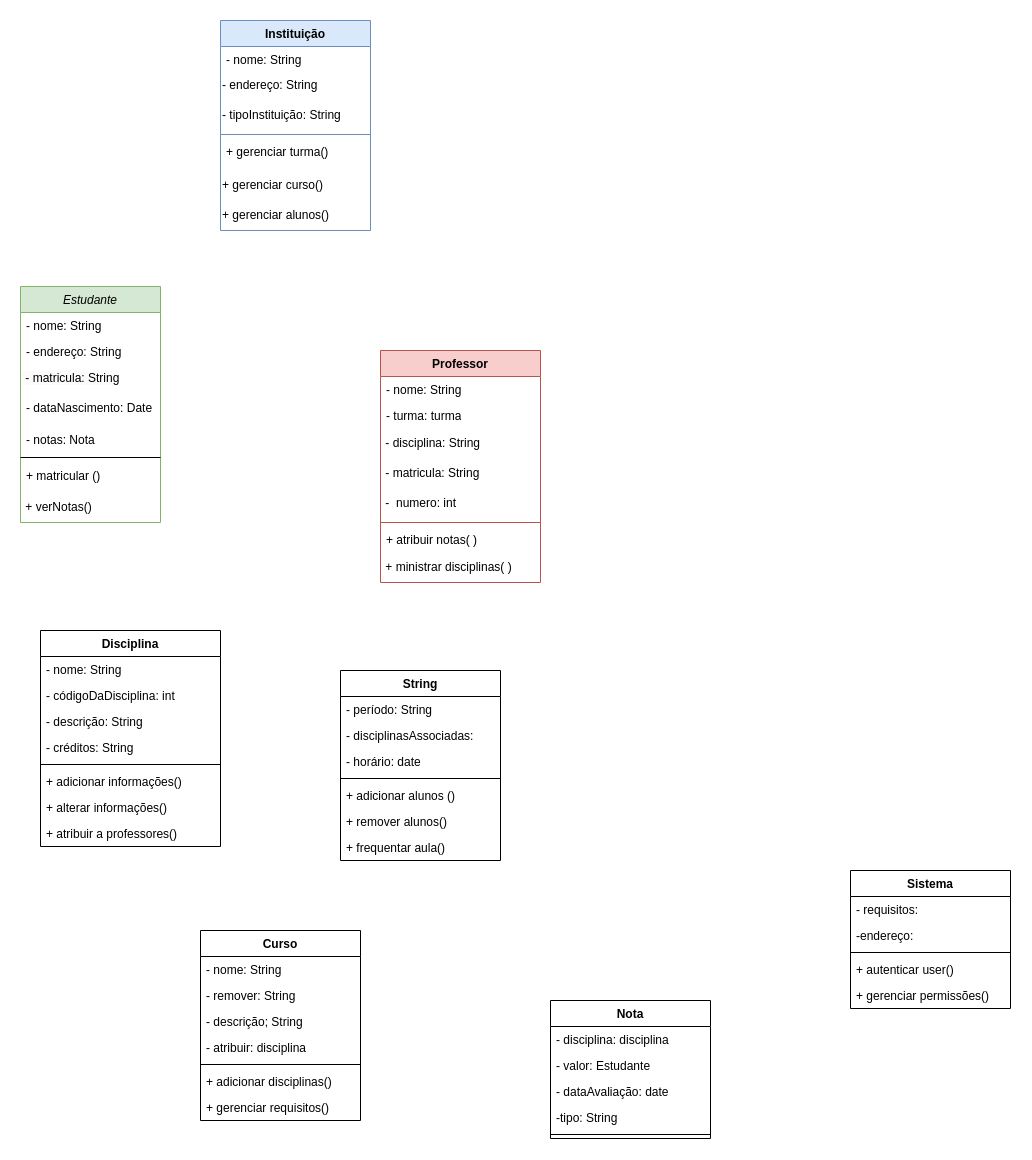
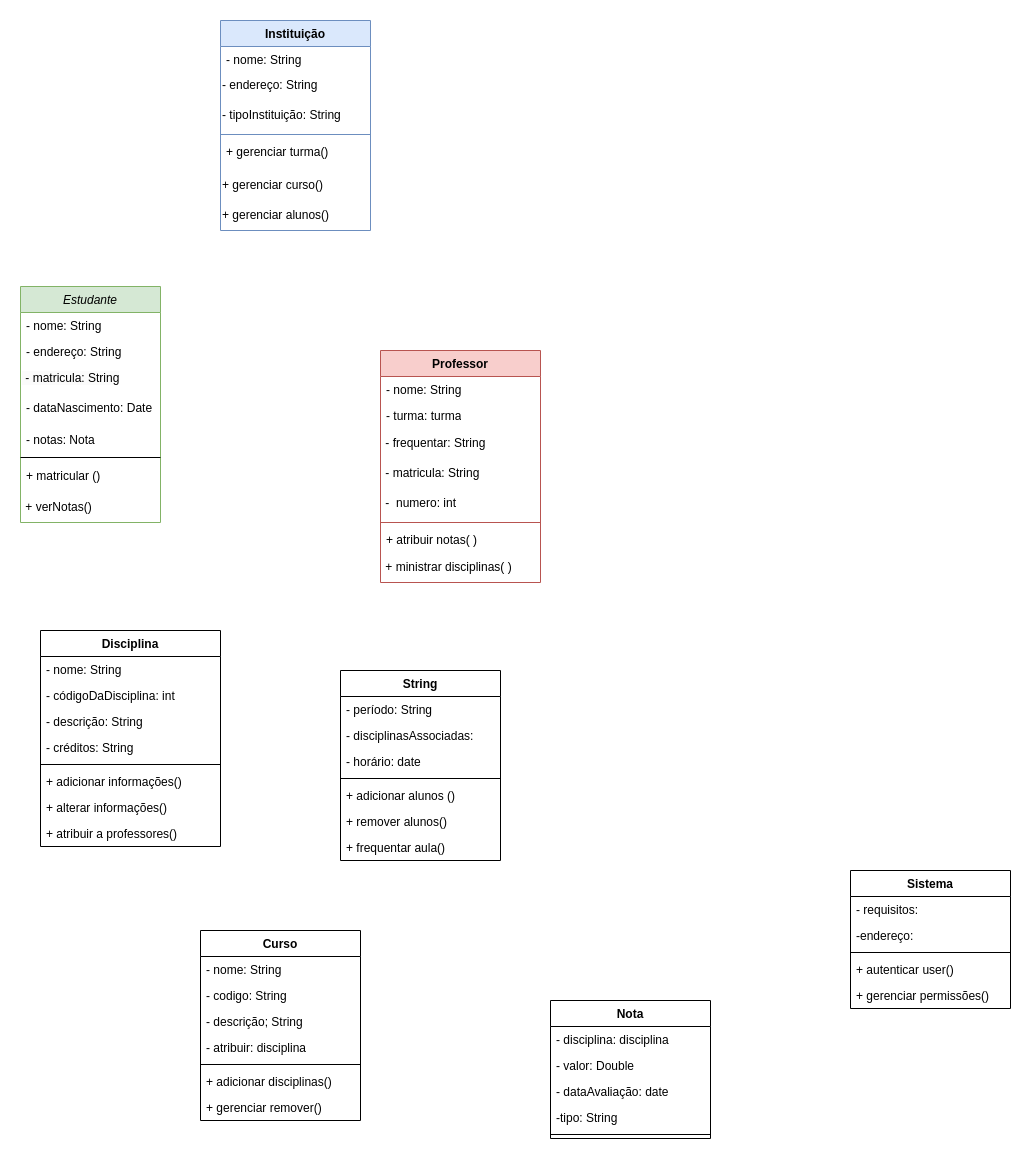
  <mxCell id="0" />
  <mxCell id="1" parent="0" />
  <mxCell id="2" value="Estudante" style="swimlane;fontStyle=2;align=center;verticalAlign=top;childLayout=stackLayout;horizontal=1;startSize=26;horizontalStack=0;resizeParent=1;resizeLast=0;collapsible=1;marginBottom=0;rounded=0;shadow=0;strokeWidth=1;fillColor=#d5e8d4;strokeColor=#82b366;" parent="1" vertex="1"><mxGeometry x="20" y="286" width="140" height="236" as="geometry"><mxRectangle x="230" y="140" width="160" height="26" as="alternateBounds" /></mxGeometry></mxCell>
  <mxCell id="3" value="- nome: String" style="text;align=left;verticalAlign=top;spacingLeft=4;spacingRight=4;overflow=hidden;rotatable=0;points=[[0,0.5],[1,0.5]];portConstraint=eastwest;" parent="2" vertex="1"><mxGeometry y="26" width="140" height="26" as="geometry" /></mxCell>
  <mxCell id="4" value="- endereço: String&#10;" style="text;align=left;verticalAlign=top;spacingLeft=4;spacingRight=4;overflow=hidden;rotatable=0;points=[[0,0.5],[1,0.5]];portConstraint=eastwest;rounded=0;shadow=0;html=0;" parent="2" vertex="1"><mxGeometry y="52" width="140" height="26" as="geometry" /></mxCell>
  <mxCell id="5" value="&lt;span style=&quot;color: rgb(0, 0, 0); font-family: Helvetica; font-size: 12px; font-style: normal; font-variant-ligatures: normal; font-variant-caps: normal; font-weight: 400; letter-spacing: normal; orphans: 2; text-indent: 0px; text-transform: none; widows: 2; word-spacing: 0px; -webkit-text-stroke-width: 0px; background-color: rgb(251, 251, 251); text-decoration-thickness: initial; text-decoration-style: initial; text-decoration-color: initial; float: none; display: inline !important;&quot;&gt;&amp;nbsp;- matricula: String&lt;/span&gt;" style="text;html=1;align=left;verticalAlign=top;resizable=0;points=[];autosize=1;" parent="2" vertex="1"><mxGeometry y="78" width="140" height="30" as="geometry" /></mxCell>
  <mxCell id="6" value="- dataNascimento: Date&#10;&#10;" style="text;align=left;verticalAlign=top;spacingLeft=4;spacingRight=4;overflow=hidden;rotatable=0;points=[[0,0.5],[1,0.5]];portConstraint=eastwest;rounded=0;shadow=0;html=0;whiteSpace=wrap;" parent="2" vertex="1"><mxGeometry y="108" width="140" height="32" as="geometry" /></mxCell>
  <mxCell id="7" value="- notas: Nota" style="text;strokeColor=none;fillColor=none;align=left;verticalAlign=top;spacingLeft=4;spacingRight=4;overflow=hidden;rotatable=0;points=[[0,0.5],[1,0.5]];portConstraint=eastwest;whiteSpace=wrap;html=1;" vertex="1" parent="2"><mxGeometry y="140" width="140" height="26" as="geometry" /></mxCell>
  <mxCell id="8" value="" style="line;strokeWidth=1;rotatable=0;dashed=0;labelPosition=right;align=left;verticalAlign=middle;spacingTop=0;spacingLeft=6;points=[];portConstraint=eastwest;" parent="2" vertex="1"><mxGeometry y="166" width="140" height="10" as="geometry" /></mxCell>
  <mxCell id="9" value="" style="line;html=1;strokeWidth=1;align=left;verticalAlign=middle;spacingTop=-1;spacingLeft=3;spacingRight=3;rotatable=0;labelPosition=right;points=[];portConstraint=eastwest;" parent="2" vertex="1"><mxGeometry y="176" width="140" as="geometry" /></mxCell>
  <mxCell id="10" value="+ matricular ()" style="text;align=left;verticalAlign=top;spacingLeft=4;spacingRight=4;overflow=hidden;rotatable=0;points=[[0,0.5],[1,0.5]];portConstraint=eastwest;" parent="2" vertex="1"><mxGeometry y="176" width="140" height="30" as="geometry" /></mxCell>
  <mxCell id="11" value="&amp;nbsp;+ verNotas()" style="text;html=1;align=left;verticalAlign=middle;whiteSpace=wrap;rounded=0;" parent="2" vertex="1"><mxGeometry y="206" width="140" height="30" as="geometry" /></mxCell>
  <mxCell id="12" value="Instituição" style="swimlane;fontStyle=1;align=center;verticalAlign=top;childLayout=stackLayout;horizontal=1;startSize=26;horizontalStack=0;resizeParent=1;resizeParentMax=0;resizeLast=0;collapsible=1;marginBottom=0;whiteSpace=wrap;html=1;labelBackgroundColor=none;fillColor=#dae8fc;strokeColor=#6c8ebf;" vertex="1" parent="1"><mxGeometry x="220" y="20" width="150" height="210" as="geometry" /></mxCell>
  <mxCell id="13" value="- nome: String&lt;br&gt;" style="text;strokeColor=none;fillColor=none;align=left;verticalAlign=top;spacingLeft=4;spacingRight=4;overflow=hidden;rotatable=0;points=[[0,0.5],[1,0.5]];portConstraint=eastwest;whiteSpace=wrap;html=1;" vertex="1" parent="12"><mxGeometry y="26" width="150" height="24" as="geometry" /></mxCell>
  <mxCell id="14" value="- endereço: String" style="text;html=1;strokeColor=none;fillColor=none;align=left;verticalAlign=middle;whiteSpace=wrap;rounded=0;labelBackgroundColor=default;" vertex="1" parent="12"><mxGeometry y="50" width="150" height="30" as="geometry" /></mxCell>
  <mxCell id="15" value="- tipoInstituição: String" style="text;html=1;strokeColor=none;fillColor=none;align=left;verticalAlign=middle;whiteSpace=wrap;rounded=0;" vertex="1" parent="12"><mxGeometry y="80" width="150" height="30" as="geometry" /></mxCell>
  <mxCell id="16" value="" style="line;strokeWidth=1;fillColor=none;align=left;verticalAlign=middle;spacingTop=-1;spacingLeft=3;spacingRight=3;rotatable=0;labelPosition=right;points=[];portConstraint=eastwest;strokeColor=inherit;" vertex="1" parent="12"><mxGeometry y="110" width="150" height="8" as="geometry" /></mxCell>
  <mxCell id="17" value="+ gerenciar turma()" style="text;strokeColor=none;fillColor=none;align=left;verticalAlign=top;spacingLeft=4;spacingRight=4;overflow=hidden;rotatable=0;points=[[0,0.5],[1,0.5]];portConstraint=eastwest;whiteSpace=wrap;html=1;" vertex="1" parent="12"><mxGeometry y="118" width="150" height="32" as="geometry" /></mxCell>
  <mxCell id="18" value="+ gerenciar curso()" style="text;html=1;strokeColor=none;fillColor=none;align=left;verticalAlign=middle;whiteSpace=wrap;rounded=0;" vertex="1" parent="12"><mxGeometry y="150" width="150" height="30" as="geometry" /></mxCell>
  <mxCell id="19" value="+ gerenciar alunos()" style="text;html=1;strokeColor=none;fillColor=none;align=left;verticalAlign=middle;whiteSpace=wrap;rounded=0;" vertex="1" parent="12"><mxGeometry y="180" width="150" height="30" as="geometry" /></mxCell>
  <mxCell id="20" value="Professor" style="swimlane;fontStyle=1;align=center;verticalAlign=top;childLayout=stackLayout;horizontal=1;startSize=26;horizontalStack=0;resizeParent=1;resizeParentMax=0;resizeLast=0;collapsible=1;marginBottom=0;whiteSpace=wrap;html=1;labelBackgroundColor=none;fillColor=#f8cecc;strokeColor=#b85450;" vertex="1" parent="1"><mxGeometry x="380" y="350" width="160" height="232" as="geometry" /></mxCell>
  <mxCell id="21" value="- nome: String" style="text;strokeColor=none;fillColor=none;align=left;verticalAlign=top;spacingLeft=4;spacingRight=4;overflow=hidden;rotatable=0;points=[[0,0.5],[1,0.5]];portConstraint=eastwest;whiteSpace=wrap;html=1;" vertex="1" parent="20"><mxGeometry y="26" width="160" height="26" as="geometry" /></mxCell>
  <mxCell id="22" value="- turma: turma" style="text;strokeColor=none;fillColor=none;align=left;verticalAlign=top;spacingLeft=4;spacingRight=4;overflow=hidden;rotatable=0;points=[[0,0.5],[1,0.5]];portConstraint=eastwest;whiteSpace=wrap;html=1;" vertex="1" parent="20"><mxGeometry y="52" width="160" height="26" as="geometry" /></mxCell>
- <mxCell id="23" value="&amp;nbsp;- disciplina: String" style="text;html=1;strokeColor=none;fillColor=none;align=left;verticalAlign=middle;whiteSpace=wrap;rounded=0;" vertex="1" parent="20"><mxGeometry y="78" width="160" height="30" as="geometry" /></mxCell>
+ <mxCell id="23" value="&amp;nbsp;- frequentar: String" style="text;html=1;strokeColor=none;fillColor=none;align=left;verticalAlign=middle;whiteSpace=wrap;rounded=0;" vertex="1" parent="20"><mxGeometry y="78" width="160" height="30" as="geometry" /></mxCell>
  <mxCell id="24" value="&amp;nbsp;- matricula: String" style="text;html=1;strokeColor=none;fillColor=none;align=left;verticalAlign=middle;whiteSpace=wrap;rounded=0;" vertex="1" parent="20"><mxGeometry y="108" width="160" height="30" as="geometry" /></mxCell>
  <mxCell id="25" value="&amp;nbsp;-&amp;nbsp; numero: int" style="text;html=1;strokeColor=none;fillColor=none;align=left;verticalAlign=middle;whiteSpace=wrap;rounded=0;" vertex="1" parent="20"><mxGeometry y="138" width="160" height="30" as="geometry" /></mxCell>
  <mxCell id="26" value="" style="line;strokeWidth=1;fillColor=none;align=left;verticalAlign=middle;spacingTop=-1;spacingLeft=3;spacingRight=3;rotatable=0;labelPosition=right;points=[];portConstraint=eastwest;strokeColor=inherit;" vertex="1" parent="20"><mxGeometry y="168" width="160" height="8" as="geometry" /></mxCell>
  <mxCell id="27" value="+ atribuir notas( )&lt;br&gt;" style="text;strokeColor=none;fillColor=none;align=left;verticalAlign=top;spacingLeft=4;spacingRight=4;overflow=hidden;rotatable=0;points=[[0,0.5],[1,0.5]];portConstraint=eastwest;whiteSpace=wrap;html=1;" vertex="1" parent="20"><mxGeometry y="176" width="160" height="26" as="geometry" /></mxCell>
  <mxCell id="28" value="&amp;nbsp;+ ministrar disciplinas( )" style="text;html=1;strokeColor=none;fillColor=none;align=left;verticalAlign=middle;whiteSpace=wrap;rounded=0;" vertex="1" parent="20"><mxGeometry y="202" width="160" height="30" as="geometry" /></mxCell>
  <mxCell id="29" value="Disciplina" style="swimlane;fontStyle=1;align=center;verticalAlign=top;childLayout=stackLayout;horizontal=1;startSize=26;horizontalStack=0;resizeParent=1;resizeParentMax=0;resizeLast=0;collapsible=1;marginBottom=0;whiteSpace=wrap;html=1;" vertex="1" parent="1"><mxGeometry x="40" y="630" width="180" height="216" as="geometry" /></mxCell>
  <mxCell id="30" value="- nome: String" style="text;strokeColor=none;fillColor=none;align=left;verticalAlign=top;spacingLeft=4;spacingRight=4;overflow=hidden;rotatable=0;points=[[0,0.5],[1,0.5]];portConstraint=eastwest;whiteSpace=wrap;html=1;" vertex="1" parent="29"><mxGeometry y="26" width="180" height="26" as="geometry" /></mxCell>
  <mxCell id="31" value="- códigoDaDisciplina: int" style="text;strokeColor=none;fillColor=none;align=left;verticalAlign=top;spacingLeft=4;spacingRight=4;overflow=hidden;rotatable=0;points=[[0,0.5],[1,0.5]];portConstraint=eastwest;whiteSpace=wrap;html=1;" vertex="1" parent="29"><mxGeometry y="52" width="180" height="26" as="geometry" /></mxCell>
  <mxCell id="32" value="- descrição: String" style="text;strokeColor=none;fillColor=none;align=left;verticalAlign=top;spacingLeft=4;spacingRight=4;overflow=hidden;rotatable=0;points=[[0,0.5],[1,0.5]];portConstraint=eastwest;whiteSpace=wrap;html=1;" vertex="1" parent="29"><mxGeometry y="78" width="180" height="26" as="geometry" /></mxCell>
  <mxCell id="33" value="- créditos: String" style="text;strokeColor=none;fillColor=none;align=left;verticalAlign=top;spacingLeft=4;spacingRight=4;overflow=hidden;rotatable=0;points=[[0,0.5],[1,0.5]];portConstraint=eastwest;whiteSpace=wrap;html=1;" vertex="1" parent="29"><mxGeometry y="104" width="180" height="26" as="geometry" /></mxCell>
  <mxCell id="34" value="" style="line;strokeWidth=1;fillColor=none;align=left;verticalAlign=middle;spacingTop=-1;spacingLeft=3;spacingRight=3;rotatable=0;labelPosition=right;points=[];portConstraint=eastwest;strokeColor=inherit;" vertex="1" parent="29"><mxGeometry y="130" width="180" height="8" as="geometry" /></mxCell>
  <mxCell id="35" value="+ adicionar informações()" style="text;strokeColor=none;fillColor=none;align=left;verticalAlign=top;spacingLeft=4;spacingRight=4;overflow=hidden;rotatable=0;points=[[0,0.5],[1,0.5]];portConstraint=eastwest;whiteSpace=wrap;html=1;" vertex="1" parent="29"><mxGeometry y="138" width="180" height="26" as="geometry" /></mxCell>
  <mxCell id="36" value="+ alterar informações()" style="text;strokeColor=none;fillColor=none;align=left;verticalAlign=top;spacingLeft=4;spacingRight=4;overflow=hidden;rotatable=0;points=[[0,0.5],[1,0.5]];portConstraint=eastwest;whiteSpace=wrap;html=1;" vertex="1" parent="29"><mxGeometry y="164" width="180" height="26" as="geometry" /></mxCell>
  <mxCell id="37" value="+ atribuir a professores()" style="text;strokeColor=none;fillColor=none;align=left;verticalAlign=top;spacingLeft=4;spacingRight=4;overflow=hidden;rotatable=0;points=[[0,0.5],[1,0.5]];portConstraint=eastwest;whiteSpace=wrap;html=1;" vertex="1" parent="29"><mxGeometry y="190" width="180" height="26" as="geometry" /></mxCell>
  <mxCell id="38" value="String" style="swimlane;fontStyle=1;align=center;verticalAlign=top;childLayout=stackLayout;horizontal=1;startSize=26;horizontalStack=0;resizeParent=1;resizeParentMax=0;resizeLast=0;collapsible=1;marginBottom=0;whiteSpace=wrap;html=1;" vertex="1" parent="1"><mxGeometry x="340" y="670" width="160" height="190" as="geometry" /></mxCell>
  <mxCell id="39" value="- período: String" style="text;strokeColor=none;fillColor=none;align=left;verticalAlign=top;spacingLeft=4;spacingRight=4;overflow=hidden;rotatable=0;points=[[0,0.5],[1,0.5]];portConstraint=eastwest;whiteSpace=wrap;html=1;" vertex="1" parent="38"><mxGeometry y="26" width="160" height="26" as="geometry" /></mxCell>
  <mxCell id="40" value="- disciplinasAssociadas:" style="text;strokeColor=none;fillColor=none;align=left;verticalAlign=top;spacingLeft=4;spacingRight=4;overflow=hidden;rotatable=0;points=[[0,0.5],[1,0.5]];portConstraint=eastwest;whiteSpace=wrap;html=1;" vertex="1" parent="38"><mxGeometry y="52" width="160" height="26" as="geometry" /></mxCell>
  <mxCell id="41" value="- horário: date" style="text;strokeColor=none;fillColor=none;align=left;verticalAlign=top;spacingLeft=4;spacingRight=4;overflow=hidden;rotatable=0;points=[[0,0.5],[1,0.5]];portConstraint=eastwest;whiteSpace=wrap;html=1;" vertex="1" parent="38"><mxGeometry y="78" width="160" height="26" as="geometry" /></mxCell>
  <mxCell id="42" value="" style="line;strokeWidth=1;fillColor=none;align=left;verticalAlign=middle;spacingTop=-1;spacingLeft=3;spacingRight=3;rotatable=0;labelPosition=right;points=[];portConstraint=eastwest;strokeColor=inherit;" vertex="1" parent="38"><mxGeometry y="104" width="160" height="8" as="geometry" /></mxCell>
  <mxCell id="43" value="+ adicionar alunos ()" style="text;strokeColor=none;fillColor=none;align=left;verticalAlign=top;spacingLeft=4;spacingRight=4;overflow=hidden;rotatable=0;points=[[0,0.5],[1,0.5]];portConstraint=eastwest;whiteSpace=wrap;html=1;" vertex="1" parent="38"><mxGeometry y="112" width="160" height="26" as="geometry" /></mxCell>
  <mxCell id="44" value="+ remover alunos()" style="text;strokeColor=none;fillColor=none;align=left;verticalAlign=top;spacingLeft=4;spacingRight=4;overflow=hidden;rotatable=0;points=[[0,0.5],[1,0.5]];portConstraint=eastwest;whiteSpace=wrap;html=1;" vertex="1" parent="38"><mxGeometry y="138" width="160" height="26" as="geometry" /></mxCell>
  <mxCell id="45" value="+ frequentar aula()" style="text;strokeColor=none;fillColor=none;align=left;verticalAlign=top;spacingLeft=4;spacingRight=4;overflow=hidden;rotatable=0;points=[[0,0.5],[1,0.5]];portConstraint=eastwest;whiteSpace=wrap;html=1;" vertex="1" parent="38"><mxGeometry y="164" width="160" height="26" as="geometry" /></mxCell>
  <mxCell id="46" value="Curso" style="swimlane;fontStyle=1;align=center;verticalAlign=top;childLayout=stackLayout;horizontal=1;startSize=26;horizontalStack=0;resizeParent=1;resizeParentMax=0;resizeLast=0;collapsible=1;marginBottom=0;whiteSpace=wrap;html=1;" vertex="1" parent="1"><mxGeometry x="200" y="930" width="160" height="190" as="geometry" /></mxCell>
  <mxCell id="47" value="- nome: String" style="text;strokeColor=none;fillColor=none;align=left;verticalAlign=top;spacingLeft=4;spacingRight=4;overflow=hidden;rotatable=0;points=[[0,0.5],[1,0.5]];portConstraint=eastwest;whiteSpace=wrap;html=1;" vertex="1" parent="46"><mxGeometry y="26" width="160" height="26" as="geometry" /></mxCell>
- <mxCell id="48" value="- remover: String" style="text;strokeColor=none;fillColor=none;align=left;verticalAlign=top;spacingLeft=4;spacingRight=4;overflow=hidden;rotatable=0;points=[[0,0.5],[1,0.5]];portConstraint=eastwest;whiteSpace=wrap;html=1;" vertex="1" parent="46"><mxGeometry y="52" width="160" height="26" as="geometry" /></mxCell>
+ <mxCell id="48" value="- codigo: String" style="text;strokeColor=none;fillColor=none;align=left;verticalAlign=top;spacingLeft=4;spacingRight=4;overflow=hidden;rotatable=0;points=[[0,0.5],[1,0.5]];portConstraint=eastwest;whiteSpace=wrap;html=1;" vertex="1" parent="46"><mxGeometry y="52" width="160" height="26" as="geometry" /></mxCell>
  <mxCell id="49" value="- descrição; String" style="text;strokeColor=none;fillColor=none;align=left;verticalAlign=top;spacingLeft=4;spacingRight=4;overflow=hidden;rotatable=0;points=[[0,0.5],[1,0.5]];portConstraint=eastwest;whiteSpace=wrap;html=1;" vertex="1" parent="46"><mxGeometry y="78" width="160" height="26" as="geometry" /></mxCell>
  <mxCell id="50" value="- atribuir: disciplina" style="text;strokeColor=none;fillColor=none;align=left;verticalAlign=top;spacingLeft=4;spacingRight=4;overflow=hidden;rotatable=0;points=[[0,0.5],[1,0.5]];portConstraint=eastwest;whiteSpace=wrap;html=1;" vertex="1" parent="46"><mxGeometry y="104" width="160" height="26" as="geometry" /></mxCell>
  <mxCell id="51" value="" style="line;strokeWidth=1;fillColor=none;align=left;verticalAlign=middle;spacingTop=-1;spacingLeft=3;spacingRight=3;rotatable=0;labelPosition=right;points=[];portConstraint=eastwest;strokeColor=inherit;" vertex="1" parent="46"><mxGeometry y="130" width="160" height="8" as="geometry" /></mxCell>
  <mxCell id="52" value="+ adicionar disciplinas()" style="text;strokeColor=none;fillColor=none;align=left;verticalAlign=top;spacingLeft=4;spacingRight=4;overflow=hidden;rotatable=0;points=[[0,0.5],[1,0.5]];portConstraint=eastwest;whiteSpace=wrap;html=1;" vertex="1" parent="46"><mxGeometry y="138" width="160" height="26" as="geometry" /></mxCell>
- <mxCell id="53" value="+ gerenciar requisitos()" style="text;strokeColor=none;fillColor=none;align=left;verticalAlign=top;spacingLeft=4;spacingRight=4;overflow=hidden;rotatable=0;points=[[0,0.5],[1,0.5]];portConstraint=eastwest;whiteSpace=wrap;html=1;" vertex="1" parent="46"><mxGeometry y="164" width="160" height="26" as="geometry" /></mxCell>
+ <mxCell id="53" value="+ gerenciar remover()" style="text;strokeColor=none;fillColor=none;align=left;verticalAlign=top;spacingLeft=4;spacingRight=4;overflow=hidden;rotatable=0;points=[[0,0.5],[1,0.5]];portConstraint=eastwest;whiteSpace=wrap;html=1;" vertex="1" parent="46"><mxGeometry y="164" width="160" height="26" as="geometry" /></mxCell>
  <mxCell id="54" value="Nota" style="swimlane;fontStyle=1;align=center;verticalAlign=top;childLayout=stackLayout;horizontal=1;startSize=26;horizontalStack=0;resizeParent=1;resizeParentMax=0;resizeLast=0;collapsible=1;marginBottom=0;whiteSpace=wrap;html=1;" vertex="1" parent="1"><mxGeometry x="550" y="1000" width="160" height="138" as="geometry" /></mxCell>
  <mxCell id="55" value="- disciplina: disciplina" style="text;strokeColor=none;fillColor=none;align=left;verticalAlign=top;spacingLeft=4;spacingRight=4;overflow=hidden;rotatable=0;points=[[0,0.5],[1,0.5]];portConstraint=eastwest;whiteSpace=wrap;html=1;" vertex="1" parent="54"><mxGeometry y="26" width="160" height="26" as="geometry" /></mxCell>
- <mxCell id="56" value="- valor: Estudante" style="text;strokeColor=none;fillColor=none;align=left;verticalAlign=top;spacingLeft=4;spacingRight=4;overflow=hidden;rotatable=0;points=[[0,0.5],[1,0.5]];portConstraint=eastwest;whiteSpace=wrap;html=1;" vertex="1" parent="54"><mxGeometry y="52" width="160" height="26" as="geometry" /></mxCell>
+ <mxCell id="56" value="- valor: Double" style="text;strokeColor=none;fillColor=none;align=left;verticalAlign=top;spacingLeft=4;spacingRight=4;overflow=hidden;rotatable=0;points=[[0,0.5],[1,0.5]];portConstraint=eastwest;whiteSpace=wrap;html=1;" vertex="1" parent="54"><mxGeometry y="52" width="160" height="26" as="geometry" /></mxCell>
  <mxCell id="57" value="- dataAvaliação: date" style="text;strokeColor=none;fillColor=none;align=left;verticalAlign=top;spacingLeft=4;spacingRight=4;overflow=hidden;rotatable=0;points=[[0,0.5],[1,0.5]];portConstraint=eastwest;whiteSpace=wrap;html=1;" vertex="1" parent="54"><mxGeometry y="78" width="160" height="26" as="geometry" /></mxCell>
  <mxCell id="58" value="-tipo: String" style="text;strokeColor=none;fillColor=none;align=left;verticalAlign=top;spacingLeft=4;spacingRight=4;overflow=hidden;rotatable=0;points=[[0,0.5],[1,0.5]];portConstraint=eastwest;whiteSpace=wrap;html=1;" vertex="1" parent="54"><mxGeometry y="104" width="160" height="26" as="geometry" /></mxCell>
  <mxCell id="59" value="" style="line;strokeWidth=1;fillColor=none;align=left;verticalAlign=middle;spacingTop=-1;spacingLeft=3;spacingRight=3;rotatable=0;labelPosition=right;points=[];portConstraint=eastwest;strokeColor=inherit;" vertex="1" parent="54"><mxGeometry y="130" width="160" height="8" as="geometry" /></mxCell>
  <mxCell id="60" value="Sistema" style="swimlane;fontStyle=1;align=center;verticalAlign=top;childLayout=stackLayout;horizontal=1;startSize=26;horizontalStack=0;resizeParent=1;resizeParentMax=0;resizeLast=0;collapsible=1;marginBottom=0;whiteSpace=wrap;html=1;" vertex="1" parent="1"><mxGeometry x="850" y="870" width="160" height="138" as="geometry" /></mxCell>
  <mxCell id="61" value="- requisitos:" style="text;strokeColor=none;fillColor=none;align=left;verticalAlign=top;spacingLeft=4;spacingRight=4;overflow=hidden;rotatable=0;points=[[0,0.5],[1,0.5]];portConstraint=eastwest;whiteSpace=wrap;html=1;shadow=1;" vertex="1" parent="60"><mxGeometry y="26" width="160" height="26" as="geometry" /></mxCell>
  <mxCell id="62" value="-endereço:" style="text;strokeColor=none;fillColor=none;align=left;verticalAlign=top;spacingLeft=4;spacingRight=4;overflow=hidden;rotatable=0;points=[[0,0.5],[1,0.5]];portConstraint=eastwest;whiteSpace=wrap;html=1;" vertex="1" parent="60"><mxGeometry y="52" width="160" height="26" as="geometry" /></mxCell>
  <mxCell id="63" value="" style="line;strokeWidth=1;fillColor=none;align=left;verticalAlign=middle;spacingTop=-1;spacingLeft=3;spacingRight=3;rotatable=0;labelPosition=right;points=[];portConstraint=eastwest;strokeColor=inherit;" vertex="1" parent="60"><mxGeometry y="78" width="160" height="8" as="geometry" /></mxCell>
  <mxCell id="64" value="+ autenticar user()" style="text;strokeColor=none;fillColor=none;align=left;verticalAlign=top;spacingLeft=4;spacingRight=4;overflow=hidden;rotatable=0;points=[[0,0.5],[1,0.5]];portConstraint=eastwest;whiteSpace=wrap;html=1;" vertex="1" parent="60"><mxGeometry y="86" width="160" height="26" as="geometry" /></mxCell>
  <mxCell id="65" value="+ gerenciar permissões()" style="text;strokeColor=none;fillColor=none;align=left;verticalAlign=top;spacingLeft=4;spacingRight=4;overflow=hidden;rotatable=0;points=[[0,0.5],[1,0.5]];portConstraint=eastwest;whiteSpace=wrap;html=1;" vertex="1" parent="60"><mxGeometry y="112" width="160" height="26" as="geometry" /></mxCell>
